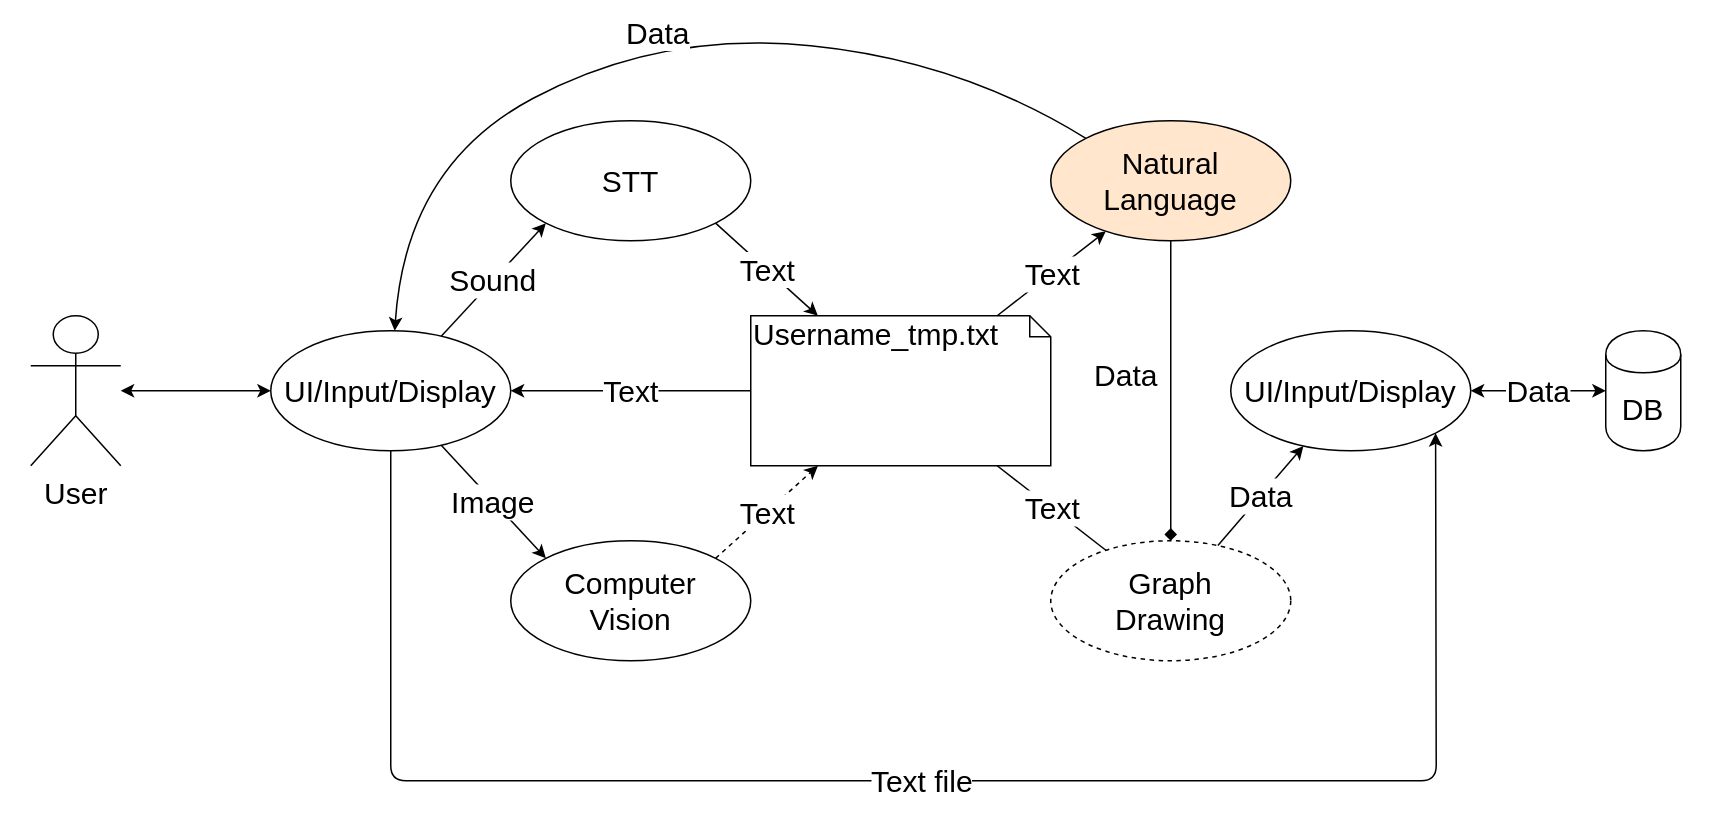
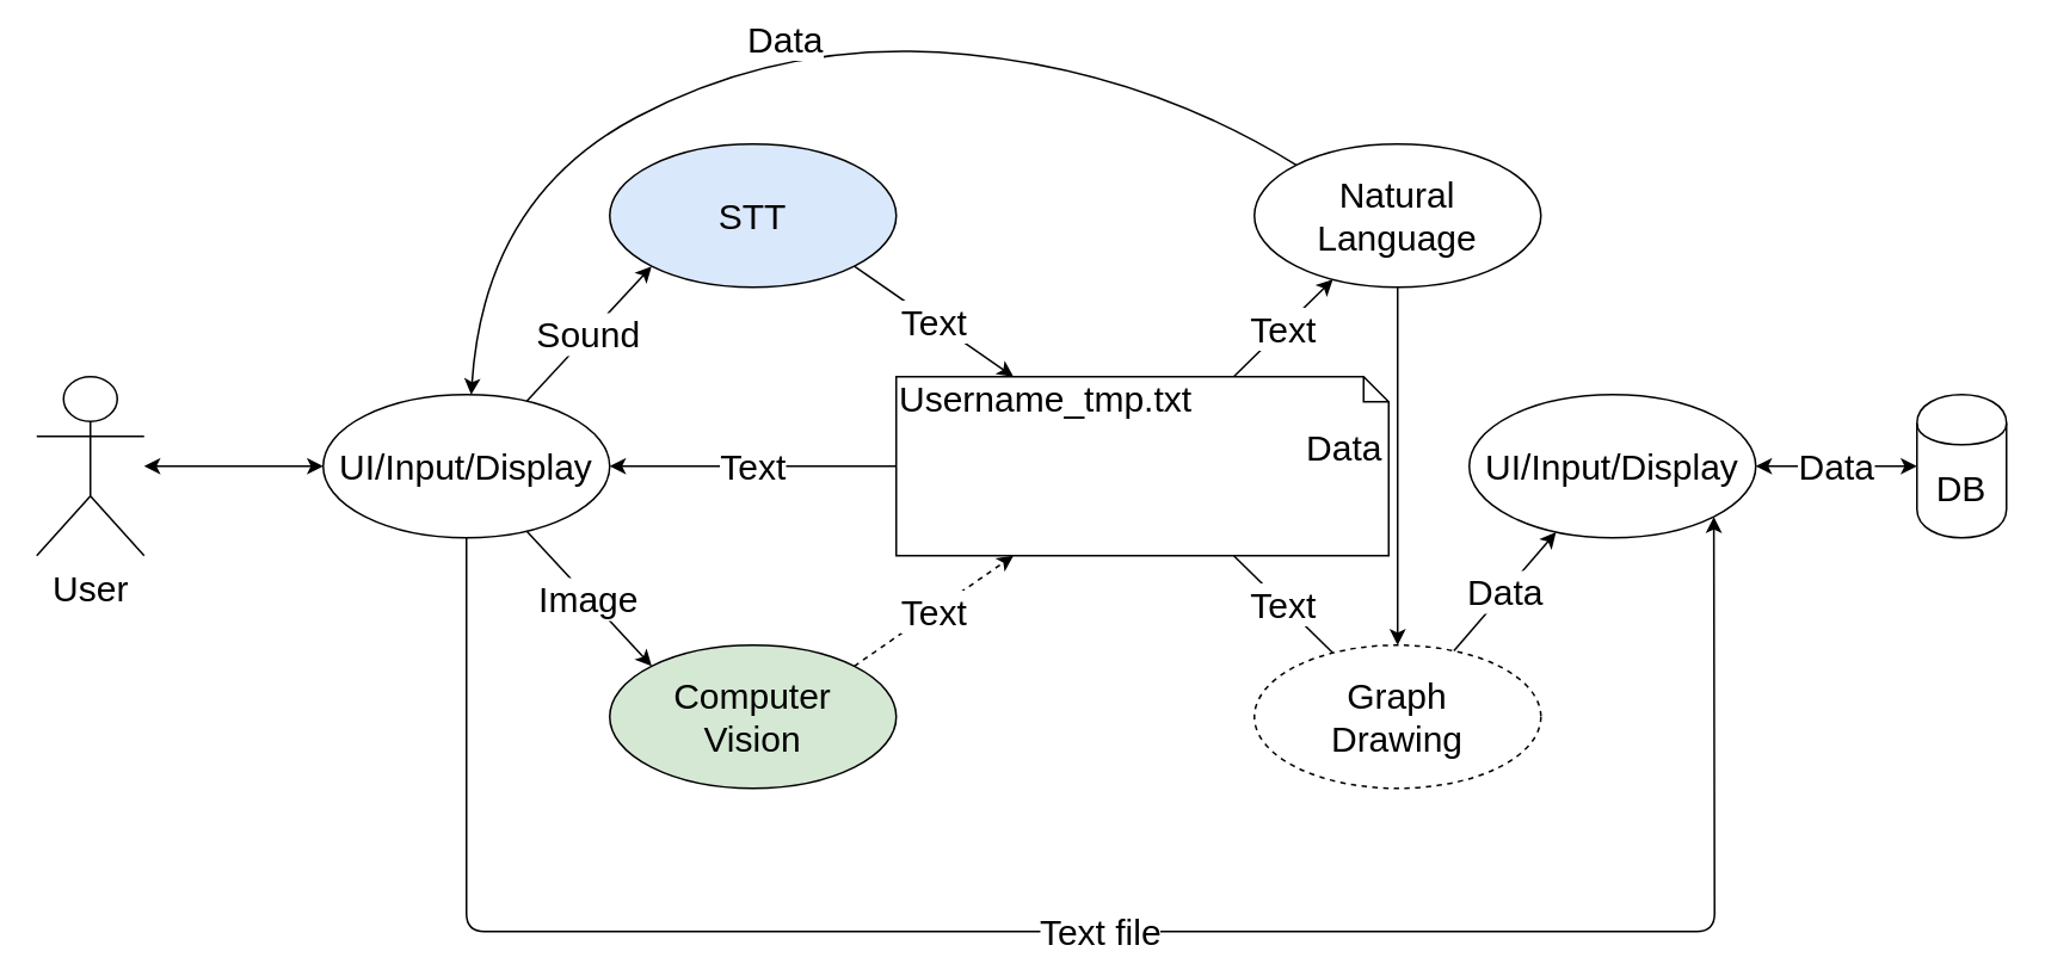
  <mxCell id="0" />
  <mxCell id="1" parent="0" />
  <mxCell id="2" value="&lt;font style=&quot;font-size: 20px&quot;&gt;User&lt;/font&gt;" style="shape=umlActor;verticalLabelPosition=bottom;labelBackgroundColor=#ffffff;verticalAlign=top;html=1;outlineConnect=0;" vertex="1" parent="1"><mxGeometry x="20" y="210" width="60" height="100" as="geometry" /></mxCell>
  <mxCell id="3" value="&lt;font style=&quot;font-size: 20px&quot;&gt;UI/Input/Display&lt;/font&gt;" style="ellipse;whiteSpace=wrap;html=1;" vertex="1" parent="1"><mxGeometry x="180" y="220" width="160" height="80" as="geometry" /></mxCell>
  <mxCell id="4" value="" style="endArrow=classic;startArrow=classic;html=1;entryX=0;entryY=0.5;entryDx=0;entryDy=0;strokeWidth=1;" edge="1" parent="1" source="2" target="3"><mxGeometry width="50" height="50" relative="1" as="geometry"><mxPoint x="190" y="320" as="sourcePoint" /><mxPoint x="240" y="270" as="targetPoint" /></mxGeometry></mxCell>
- <mxCell id="5" value="&lt;span style=&quot;font-size: 20px&quot;&gt;STT&lt;/span&gt;" style="ellipse;whiteSpace=wrap;html=1;" vertex="1" parent="1"><mxGeometry x="340" y="80" width="160" height="80" as="geometry" /></mxCell>
- <mxCell id="6" value="&lt;font style=&quot;font-size: 20px&quot;&gt;Computer&lt;br&gt;Vision&lt;br&gt;&lt;/font&gt;" style="ellipse;whiteSpace=wrap;html=1;" vertex="1" parent="1"><mxGeometry x="340" y="360" width="160" height="80" as="geometry" /></mxCell>
- <mxCell id="7" value="&lt;font style=&quot;font-size: 20px&quot;&gt;Username_tmp.txt&lt;/font&gt;" style="shape=note;whiteSpace=wrap;html=1;size=14;verticalAlign=top;align=left;spacingTop=-6;fontSize=13;" vertex="1" parent="1"><mxGeometry x="500" y="210" width="200" height="100" as="geometry" /></mxCell>
+ <mxCell id="5" value="&lt;span style=&quot;font-size: 20px&quot;&gt;STT&lt;/span&gt;" style="ellipse;whiteSpace=wrap;html=1;fillColor=#dae8fc;" vertex="1" parent="1"><mxGeometry x="340" y="80" width="160" height="80" as="geometry" /></mxCell>
+ <mxCell id="6" value="&lt;font style=&quot;font-size: 20px&quot;&gt;Computer&lt;br&gt;Vision&lt;br&gt;&lt;/font&gt;" style="ellipse;whiteSpace=wrap;html=1;fillColor=#d5e8d4;" vertex="1" parent="1"><mxGeometry x="340" y="360" width="160" height="80" as="geometry" /></mxCell>
+ <mxCell id="7" value="&lt;font style=&quot;font-size: 20px&quot;&gt;Username_tmp.txt&lt;/font&gt;" style="shape=note;whiteSpace=wrap;html=1;size=14;verticalAlign=top;align=left;spacingTop=-6;fontSize=13;" vertex="1" parent="1"><mxGeometry x="500" y="210" width="275" height="100" as="geometry" /></mxCell>
  <mxCell id="8" value="&lt;font style=&quot;font-size: 20px&quot;&gt;Graph&lt;br&gt;Drawing&lt;br&gt;&lt;/font&gt;" style="ellipse;whiteSpace=wrap;html=1;dashed=1;" vertex="1" parent="1"><mxGeometry x="700" y="360" width="160" height="80" as="geometry" /></mxCell>
- <mxCell id="9" value="&lt;font style=&quot;font-size: 20px&quot;&gt;Natural Language&lt;br&gt;&lt;/font&gt;" style="ellipse;whiteSpace=wrap;html=1;fillColor=#ffe6cc;" vertex="1" parent="1"><mxGeometry x="700" y="80" width="160" height="80" as="geometry" /></mxCell>
+ <mxCell id="9" value="&lt;font style=&quot;font-size: 20px&quot;&gt;Natural Language&lt;br&gt;&lt;/font&gt;" style="ellipse;whiteSpace=wrap;html=1;" vertex="1" parent="1"><mxGeometry x="700" y="80" width="160" height="80" as="geometry" /></mxCell>
  <mxCell id="10" value="&lt;font style=&quot;font-size: 20px&quot;&gt;UI/Input/Display&lt;/font&gt;" style="ellipse;whiteSpace=wrap;html=1;" vertex="1" parent="1"><mxGeometry x="820" y="220" width="160" height="80" as="geometry" /></mxCell>
  <mxCell id="11" value="&lt;font style=&quot;font-size: 20px&quot;&gt;DB&lt;/font&gt;" style="shape=cylinder;whiteSpace=wrap;html=1;boundedLbl=1;backgroundOutline=1;fontSize=13;" vertex="1" parent="1"><mxGeometry x="1070" y="220" width="50" height="80" as="geometry" /></mxCell>
  <mxCell id="12" value="&lt;font style=&quot;font-size: 20px&quot;&gt;Sound&lt;/font&gt;" style="endArrow=classic;html=1;strokeWidth=1;fontSize=13;entryX=0;entryY=1;entryDx=0;entryDy=0;" edge="1" parent="1" source="3" target="5"><mxGeometry width="50" height="50" relative="1" as="geometry"><mxPoint x="304" y="230" as="sourcePoint" /><mxPoint x="290" y="130" as="targetPoint" /></mxGeometry></mxCell>
  <mxCell id="13" value="&lt;font style=&quot;font-size: 20px&quot;&gt;Image&lt;/font&gt;" style="endArrow=classic;html=1;strokeWidth=1;fontSize=13;entryX=0;entryY=0;entryDx=0;entryDy=0;" edge="1" parent="1" source="3" target="6"><mxGeometry width="50" height="50" relative="1" as="geometry"><mxPoint x="350" y="310" as="sourcePoint" /><mxPoint x="400" y="260" as="targetPoint" /></mxGeometry></mxCell>
  <mxCell id="14" value="&lt;font style=&quot;font-size: 20px&quot;&gt;Text&lt;/font&gt;" style="endArrow=classic;html=1;strokeWidth=1;fontSize=13;exitX=1;exitY=1;exitDx=0;exitDy=0;" edge="1" parent="1" source="5" target="7"><mxGeometry width="50" height="50" relative="1" as="geometry"><mxPoint x="510" y="310" as="sourcePoint" /><mxPoint x="560" y="260" as="targetPoint" /></mxGeometry></mxCell>
  <mxCell id="15" value="&lt;font style=&quot;font-size: 20px&quot;&gt;Text&lt;/font&gt;" style="endArrow=classic;html=1;strokeWidth=1;fontSize=13;exitX=1;exitY=0;exitDx=0;exitDy=0;dashed=1;" edge="1" parent="1" source="6" target="7"><mxGeometry width="50" height="50" relative="1" as="geometry"><mxPoint x="465" y="290" as="sourcePoint" /><mxPoint x="530.769" y="200" as="targetPoint" /></mxGeometry></mxCell>
  <mxCell id="16" value="&lt;font style=&quot;font-size: 20px&quot;&gt;Text&lt;/font&gt;" style="endArrow=classic;html=1;strokeWidth=1;fontSize=13;entryX=1;entryY=0.5;entryDx=0;entryDy=0;exitX=0;exitY=0.5;exitDx=0;exitDy=0;exitPerimeter=0;" edge="1" parent="1" source="7" target="3"><mxGeometry width="50" height="50" relative="1" as="geometry"><mxPoint x="510" y="310" as="sourcePoint" /><mxPoint x="560" y="260" as="targetPoint" /></mxGeometry></mxCell>
  <mxCell id="17" value="&lt;font style=&quot;font-size: 20px&quot;&gt;Text&lt;/font&gt;" style="endArrow=classic;html=1;strokeWidth=1;fontSize=13;" edge="1" parent="1" source="7" target="9"><mxGeometry width="50" height="50" relative="1" as="geometry"><mxPoint x="550" y="310" as="sourcePoint" /><mxPoint x="600" y="260" as="targetPoint" /></mxGeometry></mxCell>
  <mxCell id="18" value="&lt;font style=&quot;font-size: 20px&quot;&gt;Text&lt;/font&gt;" style="endArrow=none;html=1;strokeWidth=1;fontSize=13;" edge="1" parent="1" source="7" target="8"><mxGeometry width="50" height="50" relative="1" as="geometry"><mxPoint x="550" y="310" as="sourcePoint" /><mxPoint x="600" y="260" as="targetPoint" /></mxGeometry></mxCell>
  <mxCell id="19" value="&lt;font style=&quot;font-size: 20px&quot;&gt;Data&lt;/font&gt;" style="curved=1;endArrow=classic;html=1;strokeWidth=1;fontSize=13;exitX=0;exitY=0;exitDx=0;exitDy=0;" edge="1" parent="1" source="9" target="3"><mxGeometry width="50" height="50" relative="1" as="geometry"><mxPoint x="430" y="310" as="sourcePoint" /><mxPoint x="480" y="260" as="targetPoint" /><Array as="points"><mxPoint x="640" y="40" /><mxPoint x="440" y="20" /><mxPoint x="270" y="110" /></Array></mxGeometry></mxCell>
  <mxCell id="20" value="&lt;font style=&quot;font-size: 20px&quot;&gt;Data&lt;/font&gt;" style="endArrow=classic;html=1;strokeWidth=1;fontSize=13;" edge="1" parent="1" source="8" target="10"><mxGeometry width="50" height="50" relative="1" as="geometry"><mxPoint x="860" y="330" as="sourcePoint" /><mxPoint x="770" y="260" as="targetPoint" /></mxGeometry></mxCell>
  <mxCell id="21" value="&lt;font style=&quot;font-size: 20px&quot;&gt;Data&lt;/font&gt;" style="endArrow=classic;startArrow=classic;html=1;strokeWidth=1;fontSize=13;exitX=1;exitY=0.5;exitDx=0;exitDy=0;" edge="1" parent="1" source="10" target="11"><mxGeometry width="50" height="50" relative="1" as="geometry"><mxPoint x="720" y="310" as="sourcePoint" /><mxPoint x="770" y="260" as="targetPoint" /></mxGeometry></mxCell>
  <mxCell id="22" value="&lt;font style=&quot;font-size: 20px&quot;&gt;Text file&lt;/font&gt;" style="endArrow=classic;html=1;strokeWidth=1;fontSize=13;exitX=0.5;exitY=1;exitDx=0;exitDy=0;entryX=1;entryY=1;entryDx=0;entryDy=0;" edge="1" parent="1" source="3" target="10"><mxGeometry width="50" height="50" relative="1" as="geometry"><mxPoint x="500" y="510" as="sourcePoint" /><mxPoint x="550" y="460" as="targetPoint" /><Array as="points"><mxPoint x="260" y="520" /><mxPoint x="957" y="520" /></Array></mxGeometry></mxCell>
- <mxCell id="23" value="&lt;font style=&quot;font-size: 20px&quot;&gt;Data&lt;/font&gt;" style="endArrow=diamond;html=1;strokeWidth=1;fontSize=13;exitX=0.5;exitY=1;exitDx=0;exitDy=0;" edge="1" parent="1" source="9" target="8"><mxGeometry x="-0.1" y="-30" width="50" height="50" relative="1" as="geometry"><mxPoint x="620" y="470" as="sourcePoint" /><mxPoint x="670" y="420" as="targetPoint" /><mxPoint y="-1" as="offset" /></mxGeometry></mxCell>
+ <mxCell id="23" value="&lt;font style=&quot;font-size: 20px&quot;&gt;Data&lt;/font&gt;" style="endArrow=classic;html=1;strokeWidth=1;fontSize=13;exitX=0.5;exitY=1;exitDx=0;exitDy=0;" edge="1" parent="1" source="9" target="8"><mxGeometry x="-0.1" y="-30" width="50" height="50" relative="1" as="geometry"><mxPoint x="620" y="470" as="sourcePoint" /><mxPoint x="670" y="420" as="targetPoint" /><mxPoint y="-1" as="offset" /></mxGeometry></mxCell>
